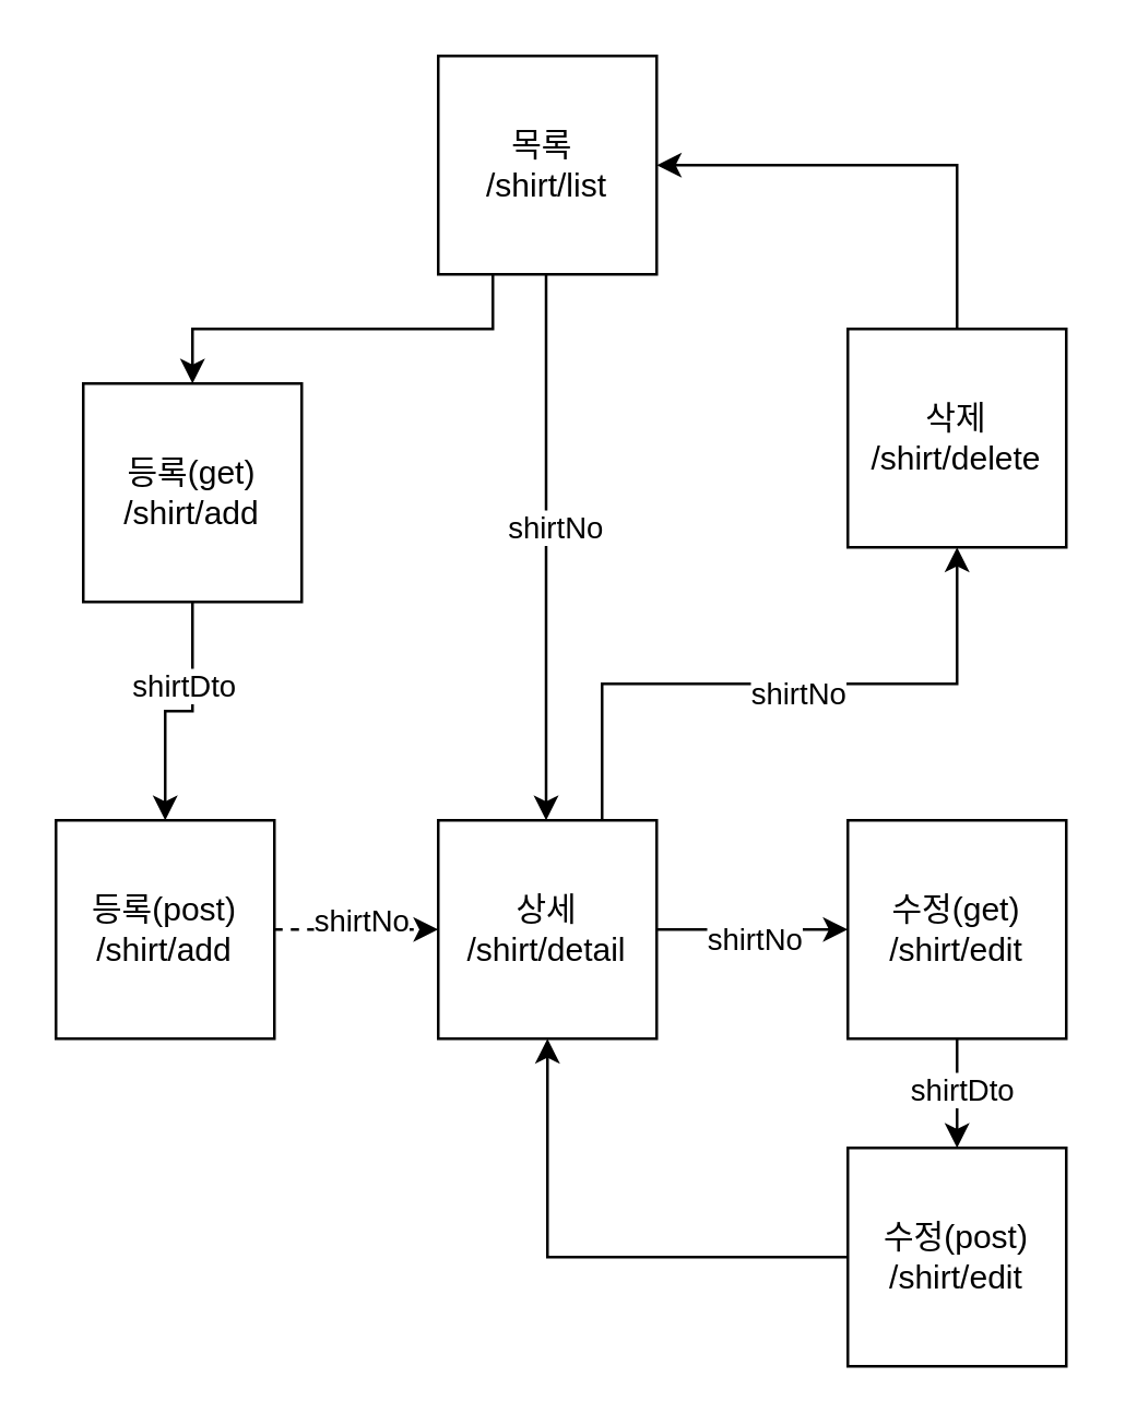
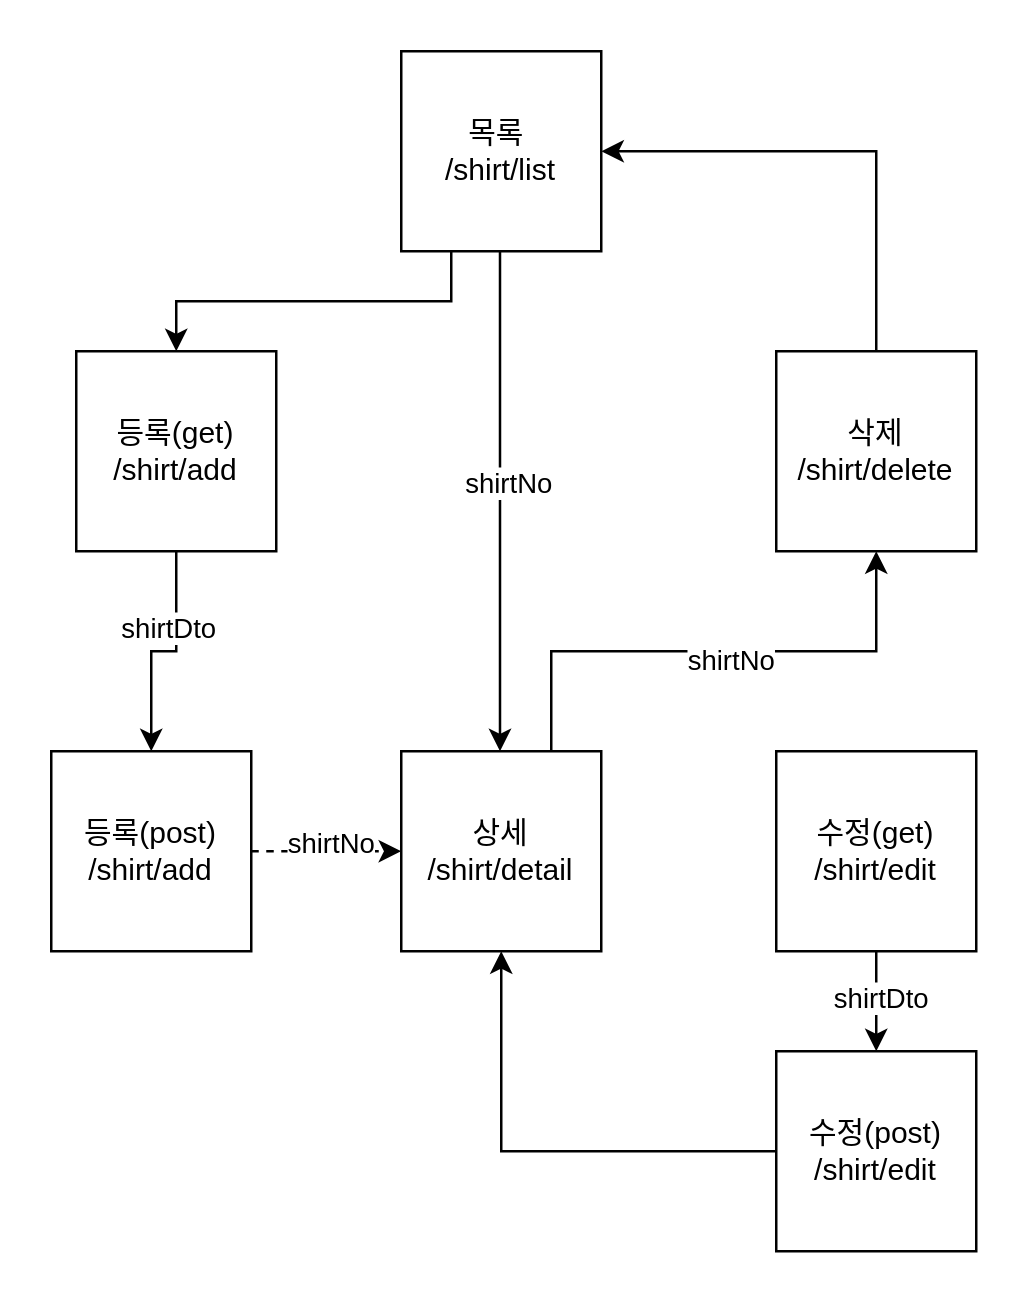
  <mxCell id="0" />
  <mxCell id="1" parent="0" />
  <mxCell id="2" style="rounded=0;orthogonalLoop=1;jettySize=auto;html=1;exitX=0.5;exitY=1;exitDx=0;exitDy=0;" edge="1" parent="1"><mxGeometry relative="1" as="geometry"><mxPoint x="199.5" y="100" as="sourcePoint" /><mxPoint x="199.5" y="300" as="targetPoint" /></mxGeometry></mxCell>
  <mxCell id="3" value="shirtNo" style="edgeLabel;html=1;align=center;verticalAlign=middle;resizable=0;points=[];" vertex="1" connectable="0" parent="2"><mxGeometry x="-0.082" y="3" relative="1" as="geometry"><mxPoint as="offset" /></mxGeometry></mxCell>
  <mxCell id="4" style="edgeStyle=orthogonalEdgeStyle;rounded=0;orthogonalLoop=1;jettySize=auto;html=1;exitX=0.25;exitY=1;exitDx=0;exitDy=0;" edge="1" parent="1" source="5" target="16"><mxGeometry relative="1" as="geometry" /></mxCell>
  <mxCell id="5" value="목록&amp;nbsp;&lt;br&gt;/shirt/list" style="whiteSpace=wrap;html=1;aspect=fixed;" vertex="1" parent="1"><mxGeometry x="160" y="20" width="80" height="80" as="geometry" /></mxCell>
  <mxCell id="6" value="" style="edgeStyle=orthogonalEdgeStyle;rounded=0;orthogonalLoop=1;jettySize=auto;html=1;dashed=1;" edge="1" parent="1" source="8" target="13"><mxGeometry relative="1" as="geometry" /></mxCell>
  <mxCell id="7" value="shirtNo" style="edgeLabel;html=1;align=center;verticalAlign=middle;resizable=0;points=[];" vertex="1" connectable="0" parent="6"><mxGeometry x="0.027" y="4" relative="1" as="geometry"><mxPoint as="offset" /></mxGeometry></mxCell>
  <mxCell id="8" value="등록(post)&lt;br&gt;/shirt/add" style="whiteSpace=wrap;html=1;aspect=fixed;" vertex="1" parent="1"><mxGeometry x="20" y="300" width="80" height="80" as="geometry" /></mxCell>
  <mxCell id="9" style="edgeStyle=orthogonalEdgeStyle;rounded=0;orthogonalLoop=1;jettySize=auto;html=1;exitX=0.75;exitY=0;exitDx=0;exitDy=0;entryX=0.5;entryY=1;entryDx=0;entryDy=0;" edge="1" parent="1" source="13" target="21"><mxGeometry relative="1" as="geometry" /></mxCell>
  <mxCell id="10" value="shirtNo" style="edgeLabel;html=1;align=center;verticalAlign=middle;resizable=0;points=[];" vertex="1" connectable="0" parent="9"><mxGeometry x="0.055" y="-3" relative="1" as="geometry"><mxPoint as="offset" /></mxGeometry></mxCell>
- <mxCell id="11" style="edgeStyle=orthogonalEdgeStyle;rounded=0;orthogonalLoop=1;jettySize=auto;html=1;exitX=1;exitY=0.5;exitDx=0;exitDy=0;entryX=0;entryY=0.5;entryDx=0;entryDy=0;" edge="1" parent="1" source="13" target="19"><mxGeometry relative="1" as="geometry" /></mxCell>
- <mxCell id="12" value="shirtNo" style="edgeLabel;html=1;align=center;verticalAlign=middle;resizable=0;points=[];" vertex="1" connectable="0" parent="11"><mxGeometry x="-0.006" y="-3" relative="1" as="geometry"><mxPoint as="offset" /></mxGeometry></mxCell>
  <mxCell id="13" value="상세&lt;br&gt;/shirt/detail" style="whiteSpace=wrap;html=1;aspect=fixed;" vertex="1" parent="1"><mxGeometry x="160" y="300" width="80" height="80" as="geometry" /></mxCell>
  <mxCell id="14" style="edgeStyle=orthogonalEdgeStyle;rounded=0;orthogonalLoop=1;jettySize=auto;html=1;exitX=0.5;exitY=1;exitDx=0;exitDy=0;" edge="1" parent="1" source="16" target="8"><mxGeometry relative="1" as="geometry" /></mxCell>
  <mxCell id="15" value="shirtDto" style="edgeLabel;html=1;align=center;verticalAlign=middle;resizable=0;points=[];" vertex="1" connectable="0" parent="14"><mxGeometry x="-0.33" y="-4" relative="1" as="geometry"><mxPoint as="offset" /></mxGeometry></mxCell>
  <mxCell id="16" value="등록(get)&lt;br&gt;/shirt/add" style="whiteSpace=wrap;html=1;aspect=fixed;" vertex="1" parent="1"><mxGeometry x="30" y="140" width="80" height="80" as="geometry" /></mxCell>
  <mxCell id="17" style="edgeStyle=orthogonalEdgeStyle;rounded=0;orthogonalLoop=1;jettySize=auto;html=1;exitX=0.5;exitY=1;exitDx=0;exitDy=0;entryX=0.5;entryY=0;entryDx=0;entryDy=0;" edge="1" parent="1" source="19" target="23"><mxGeometry relative="1" as="geometry" /></mxCell>
  <mxCell id="18" value="shirtDto" style="edgeLabel;html=1;align=center;verticalAlign=middle;resizable=0;points=[];" vertex="1" connectable="0" parent="17"><mxGeometry x="-0.11" y="1" relative="1" as="geometry"><mxPoint as="offset" /></mxGeometry></mxCell>
  <mxCell id="19" value="수정(get)&lt;br&gt;/shirt/edit" style="whiteSpace=wrap;html=1;aspect=fixed;" vertex="1" parent="1"><mxGeometry x="310" y="300" width="80" height="80" as="geometry" /></mxCell>
  <mxCell id="20" style="edgeStyle=orthogonalEdgeStyle;rounded=0;orthogonalLoop=1;jettySize=auto;html=1;exitX=0.5;exitY=0;exitDx=0;exitDy=0;entryX=1;entryY=0.5;entryDx=0;entryDy=0;" edge="1" parent="1" source="21" target="5"><mxGeometry relative="1" as="geometry" /></mxCell>
- <mxCell id="21" value="삭제&lt;br&gt;/shirt/delete" style="whiteSpace=wrap;html=1;aspect=fixed;" vertex="1" parent="1"><mxGeometry x="310" y="120" width="80" height="80" as="geometry" /></mxCell>
+ <mxCell id="21" value="삭제&lt;br&gt;/shirt/delete" style="whiteSpace=wrap;html=1;aspect=fixed;" vertex="1" parent="1"><mxGeometry x="310" y="140" width="80" height="80" as="geometry" /></mxCell>
  <mxCell id="22" style="edgeStyle=orthogonalEdgeStyle;rounded=0;orthogonalLoop=1;jettySize=auto;html=1;entryX=0.5;entryY=1;entryDx=0;entryDy=0;" edge="1" parent="1" source="23" target="13"><mxGeometry relative="1" as="geometry" /></mxCell>
  <mxCell id="23" value="수정(post)&lt;br style=&quot;border-color: var(--border-color);&quot;&gt;/shirt/edit" style="whiteSpace=wrap;html=1;aspect=fixed;" vertex="1" parent="1"><mxGeometry x="310" y="420" width="80" height="80" as="geometry" /></mxCell>
